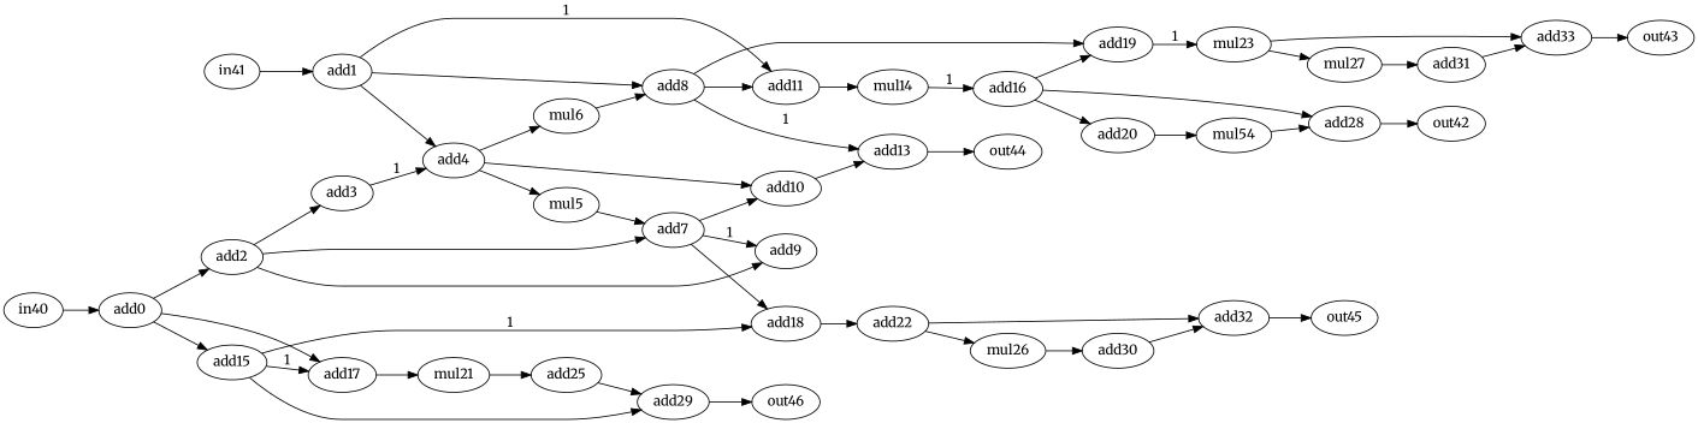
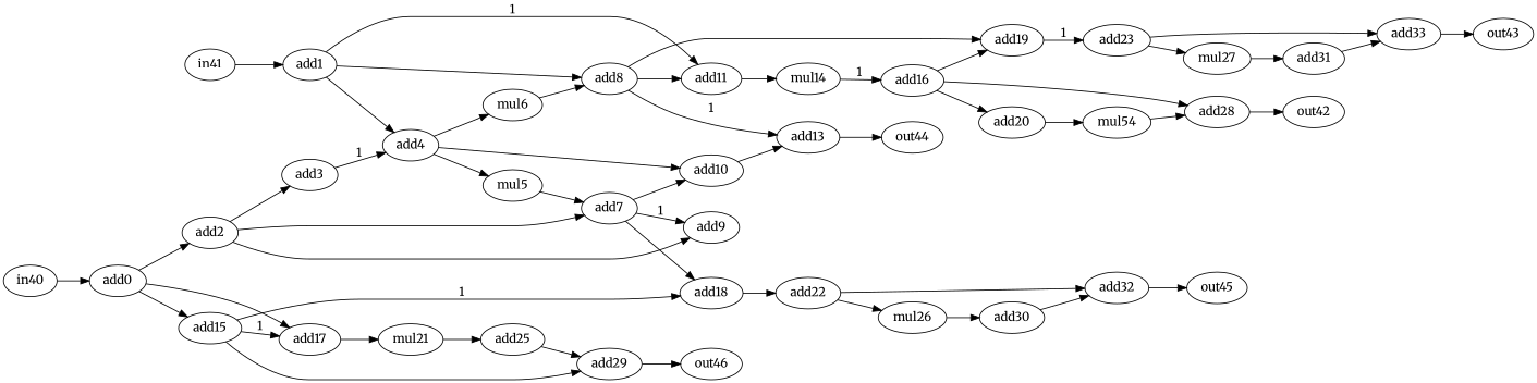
  strict digraph {
    fontname=Merriweather
    rankdir=LR
    node [alap=10 asap=10 fontname=Merriweather op=add]
    edge [fontname=Merriweather port=0 w=0]
    n1 [alap=1 asap=1 label=add0 op=addi value=2]
    n2 [alap=2 asap=2 label=add2 op=addi value=2]
    n3 [alap=9 asap=9 label=add15]
    n4 [label=add17]
    n5 [alap=3 asap=3 label=add3 op=addi value=2]
    n6 [alap=6 asap=6 label=add7]
    n7 [alap=7 asap=7 label=add9]
    n8 [label=add18]
    n9 [alap=13 asap=13 label=add29]
    n10 [alap=11 asap=11 label=mul21 op=muli value=2]
    n11 [alap=3 asap=1 label=add1 op=addi value=2]
    n12 [alap=4 asap=4 label=add4]
    n13 [alap=6 asap=6 label=add8]
    n14 [alap=7 asap=7 label=add11]
    n15 [alap=5 asap=5 label=mul5 op=muli value=2]
    n16 [alap=5 asap=5 label=mul6 op=muli value=2]
    n17 [alap=7 asap=7 label=add10]
    n18 [alap=8 asap=8 label=add13]
    n19 [label=add19]
    n20 [alap=8 asap=8 label=mul14 op=muli value=2]
    n21 [alap=11 asap=11 label=add22 op=addi value=2]
    n22 [alap=9 asap=9 label=out44 op=out]
-   n23 [alap=11 asap=11 label=mul23 op=addi value=2]
+   n23 [alap=11 asap=11 label=add23 op=addi value=2]
    n24 [alap=9 asap=9 label=add16 op=addi value=2]
    n25 [label=add20 op=addi value=2]
    n26 [alap=12 asap=12 label=add28]
    n27 [alap=14 asap=14 label=out46 op=out]
    n28 [alap=11 asap=11 label=mul54 op=muli value=2]
    n29 [alap=13 asap=13 label=out42 op=out]
    n30 [alap=12 asap=12 label=add25 op=addi value=2]
    n31 [alap=12 asap=12 label=mul26 op=muli value=2]
    n32 [alap=14 asap=14 label=add32]
    n33 [alap=12 asap=12 label=mul27 op=muli value=2]
    n34 [alap=14 asap=14 label=add33]
    n35 [alap=13 asap=13 label=add30 op=addi value=2]
    n36 [alap=15 asap=15 label=out45 op=out]
    n37 [alap=13 asap=13 label=add31 op=addi value=2]
    n38 [alap=15 asap=15 label=out43 op=out]
    n39 [alap=0 asap=0 label=in40 op=in]
    n40 [alap=2 asap=0 label=in41 op=in]
    n1 -> n2
    n1 -> n3
    n1 -> n4
    n2 -> n5
    n2 -> n6
    n2 -> n7
    n3 -> n4 [label=1 port=1 w=1]
    n3 -> n8 [label=1 port=1 w=1]
    n3 -> n9
    n4 -> n10
    n5 -> n12 [label=1 port=1 w=1]
    n6 -> n7 [label=1 port=1 w=1]
    n6 -> n8
    n6 -> n17 [port=1]
    n8 -> n21
    n9 -> n27
    n10 -> n30
    n11 -> n12
    n11 -> n13
    n11 -> n14 [label=1 w=1]
    n12 -> n15
    n12 -> n16
    n12 -> n17
    n13 -> n14 [port=1]
    n13 -> n18 [label=1 w=1]
    n13 -> n19
    n14 -> n20
    n15 -> n6 [port=1]
    n16 -> n13 [port=1]
    n17 -> n18 [port=1]
    n18 -> n22
    n19 -> n23 [label=1 w=1]
    n20 -> n24 [label=1 w=1]
    n21 -> n31
    n21 -> n32
    n23 -> n33
    n23 -> n34
    n24 -> n19 [port=1]
    n24 -> n25
    n24 -> n26
    n25 -> n28
    n26 -> n29
    n28 -> n26 [port=1]
    n30 -> n9 [port=1]
    n31 -> n35
    n32 -> n36
    n33 -> n37
    n34 -> n38
    n35 -> n32 [port=1]
    n37 -> n34 [port=1]
    n39 -> n1
    n40 -> n11
  }
